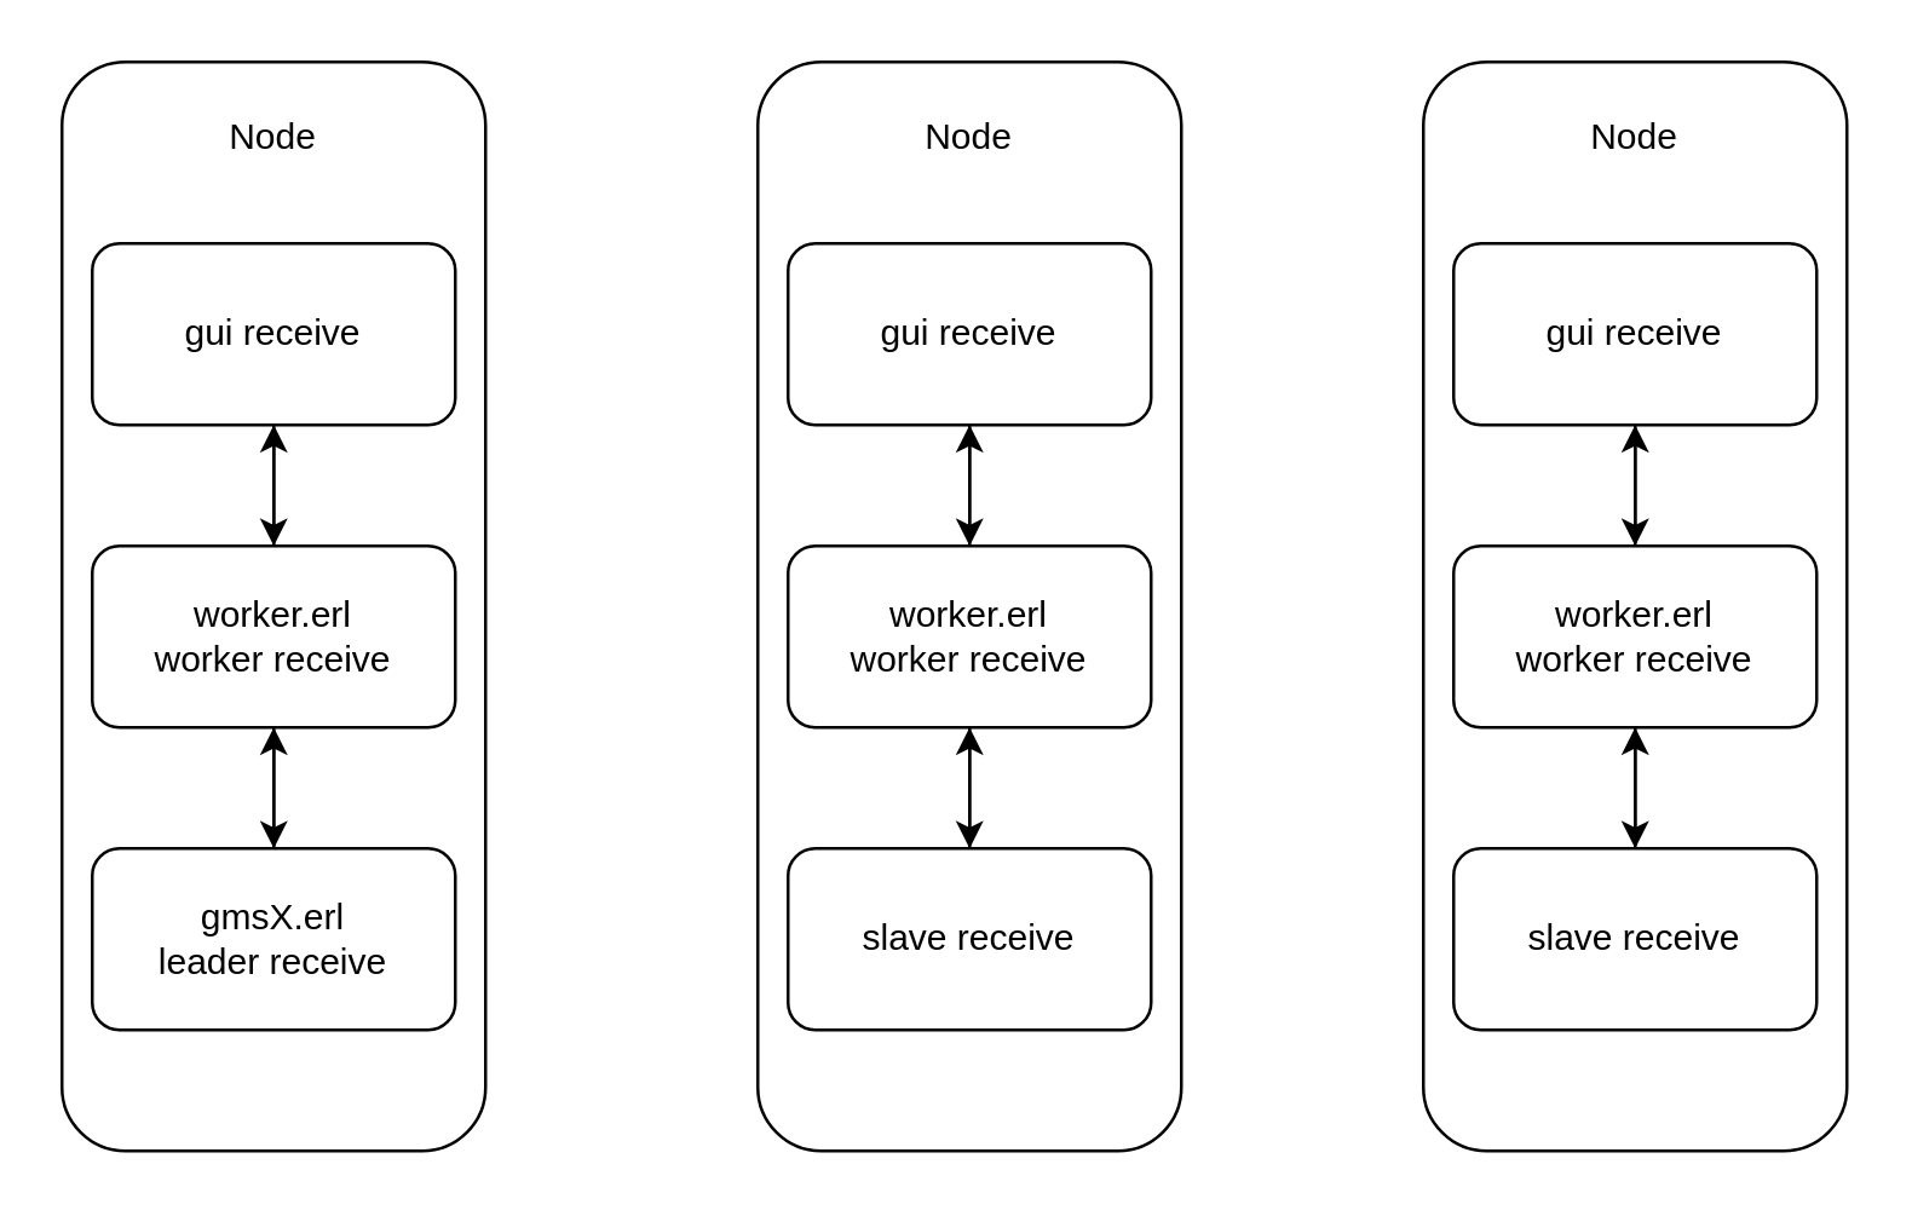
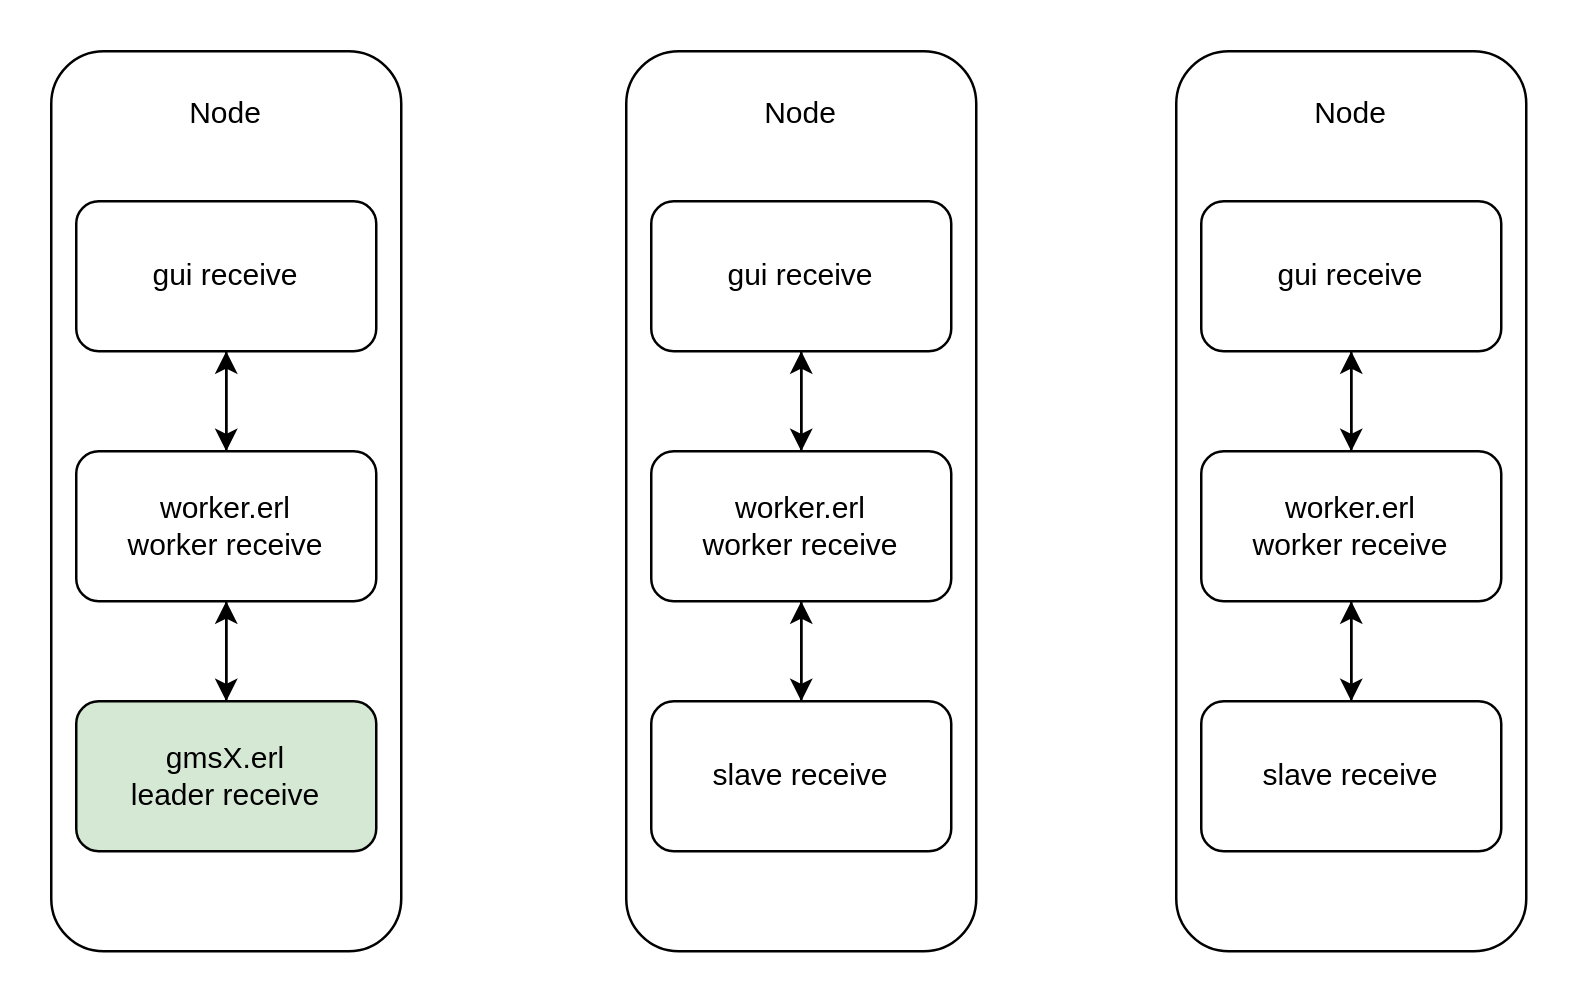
  <mxCell id="0" />
  <mxCell id="1" parent="0" />
  <mxCell id="2" value="" style="rounded=1;whiteSpace=wrap;html=1;" vertex="1" parent="1"><mxGeometry x="20" y="20" width="140" height="360" as="geometry" /></mxCell>
  <mxCell id="3" style="edgeStyle=orthogonalEdgeStyle;rounded=0;orthogonalLoop=1;jettySize=auto;html=1;exitX=0.5;exitY=1;exitDx=0;exitDy=0;" edge="1" parent="1" source="4" target="7"><mxGeometry relative="1" as="geometry" /></mxCell>
  <mxCell id="4" value="gui receive" style="rounded=1;whiteSpace=wrap;html=1;" vertex="1" parent="1"><mxGeometry x="30" y="80" width="120" height="60" as="geometry" /></mxCell>
  <mxCell id="5" style="edgeStyle=orthogonalEdgeStyle;rounded=0;orthogonalLoop=1;jettySize=auto;html=1;exitX=0.5;exitY=0;exitDx=0;exitDy=0;entryX=0.5;entryY=1;entryDx=0;entryDy=0;" edge="1" parent="1" source="7" target="4"><mxGeometry relative="1" as="geometry" /></mxCell>
  <mxCell id="6" style="edgeStyle=orthogonalEdgeStyle;rounded=0;orthogonalLoop=1;jettySize=auto;html=1;exitX=0.5;exitY=1;exitDx=0;exitDy=0;entryX=0.5;entryY=0;entryDx=0;entryDy=0;" edge="1" parent="1" source="7" target="9"><mxGeometry relative="1" as="geometry" /></mxCell>
  <mxCell id="7" value="worker.erl&lt;br&gt;worker receive" style="rounded=1;whiteSpace=wrap;html=1;" vertex="1" parent="1"><mxGeometry x="30" y="180" width="120" height="60" as="geometry" /></mxCell>
  <mxCell id="8" style="edgeStyle=orthogonalEdgeStyle;rounded=0;orthogonalLoop=1;jettySize=auto;html=1;exitX=0.5;exitY=0;exitDx=0;exitDy=0;entryX=0.5;entryY=1;entryDx=0;entryDy=0;" edge="1" parent="1" source="9" target="7"><mxGeometry relative="1" as="geometry" /></mxCell>
- <mxCell id="9" value="gmsX.erl&lt;br&gt;leader receive" style="rounded=1;whiteSpace=wrap;html=1;" vertex="1" parent="1"><mxGeometry x="30" y="280" width="120" height="60" as="geometry" /></mxCell>
+ <mxCell id="9" value="gmsX.erl&lt;br&gt;leader receive" style="rounded=1;whiteSpace=wrap;html=1;fillColor=#d5e8d4;" vertex="1" parent="1"><mxGeometry x="30" y="280" width="120" height="60" as="geometry" /></mxCell>
  <mxCell id="10" value="Node" style="text;html=1;strokeColor=none;fillColor=none;align=center;verticalAlign=middle;whiteSpace=wrap;rounded=0;" vertex="1" parent="1"><mxGeometry x="60" y="30" width="60" height="30" as="geometry" /></mxCell>
  <mxCell id="11" value="" style="rounded=1;whiteSpace=wrap;html=1;" vertex="1" parent="1"><mxGeometry x="250" y="20" width="140" height="360" as="geometry" /></mxCell>
  <mxCell id="12" style="edgeStyle=orthogonalEdgeStyle;rounded=0;orthogonalLoop=1;jettySize=auto;html=1;exitX=0.5;exitY=1;exitDx=0;exitDy=0;" edge="1" parent="1" source="13" target="16"><mxGeometry relative="1" as="geometry" /></mxCell>
  <mxCell id="13" value="gui receive" style="rounded=1;whiteSpace=wrap;html=1;" vertex="1" parent="1"><mxGeometry x="260" y="80" width="120" height="60" as="geometry" /></mxCell>
  <mxCell id="14" style="edgeStyle=orthogonalEdgeStyle;rounded=0;orthogonalLoop=1;jettySize=auto;html=1;exitX=0.5;exitY=0;exitDx=0;exitDy=0;entryX=0.5;entryY=1;entryDx=0;entryDy=0;" edge="1" parent="1" source="16" target="13"><mxGeometry relative="1" as="geometry" /></mxCell>
  <mxCell id="15" style="edgeStyle=orthogonalEdgeStyle;rounded=0;orthogonalLoop=1;jettySize=auto;html=1;exitX=0.5;exitY=1;exitDx=0;exitDy=0;entryX=0.5;entryY=0;entryDx=0;entryDy=0;" edge="1" parent="1" source="16" target="18"><mxGeometry relative="1" as="geometry" /></mxCell>
  <mxCell id="16" value="worker.erl&lt;br&gt;worker receive" style="rounded=1;whiteSpace=wrap;html=1;" vertex="1" parent="1"><mxGeometry x="260" y="180" width="120" height="60" as="geometry" /></mxCell>
  <mxCell id="17" style="edgeStyle=orthogonalEdgeStyle;rounded=0;orthogonalLoop=1;jettySize=auto;html=1;exitX=0.5;exitY=0;exitDx=0;exitDy=0;entryX=0.5;entryY=1;entryDx=0;entryDy=0;" edge="1" parent="1" source="18" target="16"><mxGeometry relative="1" as="geometry" /></mxCell>
  <mxCell id="18" value="slave receive" style="rounded=1;whiteSpace=wrap;html=1;" vertex="1" parent="1"><mxGeometry x="260" y="280" width="120" height="60" as="geometry" /></mxCell>
  <mxCell id="19" value="Node" style="text;html=1;strokeColor=none;fillColor=none;align=center;verticalAlign=middle;whiteSpace=wrap;rounded=0;" vertex="1" parent="1"><mxGeometry x="290" y="30" width="60" height="30" as="geometry" /></mxCell>
  <mxCell id="20" value="" style="rounded=1;whiteSpace=wrap;html=1;" vertex="1" parent="1"><mxGeometry x="470" y="20" width="140" height="360" as="geometry" /></mxCell>
  <mxCell id="21" style="edgeStyle=orthogonalEdgeStyle;rounded=0;orthogonalLoop=1;jettySize=auto;html=1;exitX=0.5;exitY=1;exitDx=0;exitDy=0;" edge="1" parent="1" source="22" target="25"><mxGeometry relative="1" as="geometry" /></mxCell>
  <mxCell id="22" value="gui receive" style="rounded=1;whiteSpace=wrap;html=1;" vertex="1" parent="1"><mxGeometry x="480" y="80" width="120" height="60" as="geometry" /></mxCell>
  <mxCell id="23" style="edgeStyle=orthogonalEdgeStyle;rounded=0;orthogonalLoop=1;jettySize=auto;html=1;exitX=0.5;exitY=0;exitDx=0;exitDy=0;entryX=0.5;entryY=1;entryDx=0;entryDy=0;" edge="1" parent="1" source="25" target="22"><mxGeometry relative="1" as="geometry" /></mxCell>
  <mxCell id="24" style="edgeStyle=orthogonalEdgeStyle;rounded=0;orthogonalLoop=1;jettySize=auto;html=1;exitX=0.5;exitY=1;exitDx=0;exitDy=0;entryX=0.5;entryY=0;entryDx=0;entryDy=0;" edge="1" parent="1" source="25" target="27"><mxGeometry relative="1" as="geometry" /></mxCell>
  <mxCell id="25" value="worker.erl&lt;br&gt;worker receive" style="rounded=1;whiteSpace=wrap;html=1;" vertex="1" parent="1"><mxGeometry x="480" y="180" width="120" height="60" as="geometry" /></mxCell>
  <mxCell id="26" style="edgeStyle=orthogonalEdgeStyle;rounded=0;orthogonalLoop=1;jettySize=auto;html=1;exitX=0.5;exitY=0;exitDx=0;exitDy=0;entryX=0.5;entryY=1;entryDx=0;entryDy=0;" edge="1" parent="1" source="27" target="25"><mxGeometry relative="1" as="geometry" /></mxCell>
  <mxCell id="27" value="slave receive" style="rounded=1;whiteSpace=wrap;html=1;" vertex="1" parent="1"><mxGeometry x="480" y="280" width="120" height="60" as="geometry" /></mxCell>
  <mxCell id="28" value="Node" style="text;html=1;strokeColor=none;fillColor=none;align=center;verticalAlign=middle;whiteSpace=wrap;rounded=0;" vertex="1" parent="1"><mxGeometry x="510" y="30" width="60" height="30" as="geometry" /></mxCell>
